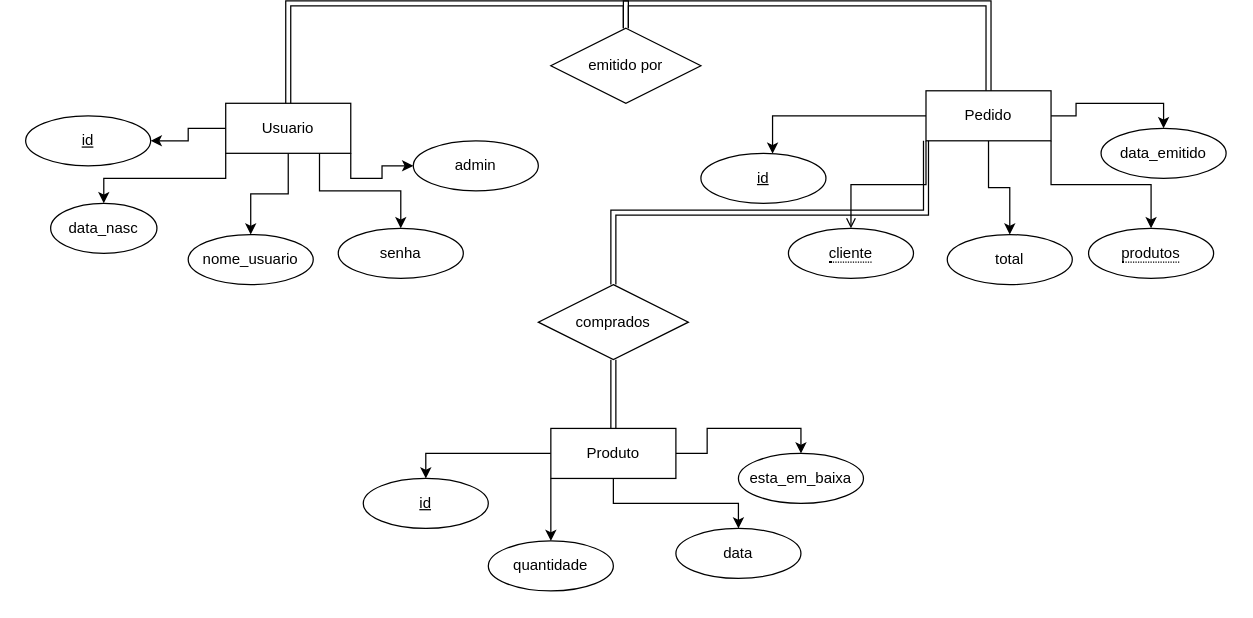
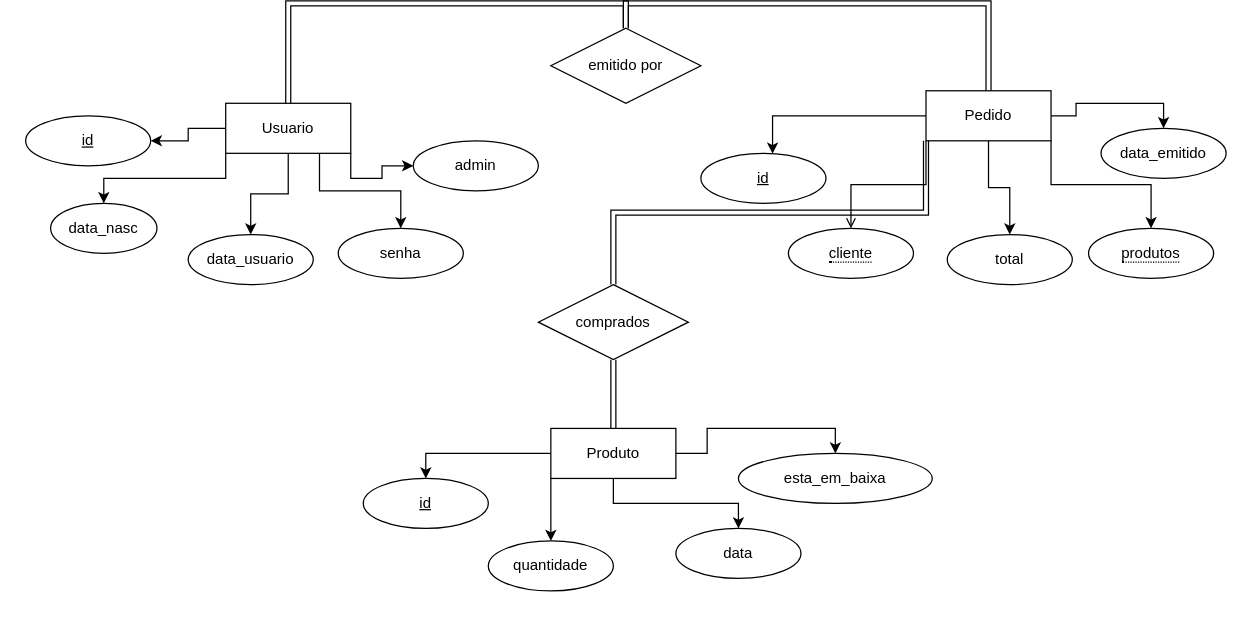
  <mxCell id="0" />
  <mxCell id="1" parent="0" />
  <mxCell id="2" style="edgeStyle=orthogonalEdgeStyle;rounded=0;orthogonalLoop=1;jettySize=auto;html=1;exitX=1;exitY=1;exitDx=0;exitDy=0;" edge="1" parent="1" source="7" target="23"><mxGeometry relative="1" as="geometry" /></mxCell>
  <mxCell id="3" style="edgeStyle=orthogonalEdgeStyle;rounded=0;orthogonalLoop=1;jettySize=auto;html=1;exitX=0.75;exitY=1;exitDx=0;exitDy=0;entryX=0.5;entryY=0;entryDx=0;entryDy=0;" edge="1" parent="1" source="7" target="22"><mxGeometry relative="1" as="geometry" /></mxCell>
  <mxCell id="4" style="edgeStyle=orthogonalEdgeStyle;rounded=0;orthogonalLoop=1;jettySize=auto;html=1;exitX=0.5;exitY=1;exitDx=0;exitDy=0;entryX=0.5;entryY=0;entryDx=0;entryDy=0;" edge="1" parent="1" source="7" target="21"><mxGeometry relative="1" as="geometry" /></mxCell>
  <mxCell id="5" style="edgeStyle=orthogonalEdgeStyle;rounded=0;orthogonalLoop=1;jettySize=auto;html=1;exitX=0;exitY=1;exitDx=0;exitDy=0;entryX=0.5;entryY=0;entryDx=0;entryDy=0;" edge="1" parent="1" source="7" target="24"><mxGeometry relative="1" as="geometry" /></mxCell>
  <mxCell id="6" style="edgeStyle=orthogonalEdgeStyle;rounded=0;orthogonalLoop=1;jettySize=auto;html=1;exitX=0;exitY=0.5;exitDx=0;exitDy=0;entryX=1;entryY=0.5;entryDx=0;entryDy=0;" edge="1" parent="1" source="7" target="20"><mxGeometry relative="1" as="geometry" /></mxCell>
  <mxCell id="7" value="Usuario" style="whiteSpace=wrap;html=1;align=center;" vertex="1" parent="1"><mxGeometry x="180" y="80" width="100" height="40" as="geometry" /></mxCell>
  <mxCell id="8" style="edgeStyle=orthogonalEdgeStyle;rounded=0;orthogonalLoop=1;jettySize=auto;html=1;exitX=0;exitY=0.5;exitDx=0;exitDy=0;entryX=0.573;entryY=0.008;entryDx=0;entryDy=0;entryPerimeter=0;" edge="1" parent="1" source="14" target="25"><mxGeometry relative="1" as="geometry" /></mxCell>
  <mxCell id="9" style="edgeStyle=orthogonalEdgeStyle;rounded=0;orthogonalLoop=1;jettySize=auto;html=1;exitX=0;exitY=1;exitDx=0;exitDy=0;entryX=0.5;entryY=0;entryDx=0;entryDy=0;endArrow=open;" edge="1" parent="1" source="14" target="26"><mxGeometry relative="1" as="geometry" /></mxCell>
  <mxCell id="10" style="edgeStyle=orthogonalEdgeStyle;rounded=0;orthogonalLoop=1;jettySize=auto;html=1;exitX=0.5;exitY=1;exitDx=0;exitDy=0;" edge="1" parent="1" source="14" target="29"><mxGeometry relative="1" as="geometry" /></mxCell>
  <mxCell id="11" style="edgeStyle=orthogonalEdgeStyle;rounded=0;orthogonalLoop=1;jettySize=auto;html=1;exitX=1;exitY=1;exitDx=0;exitDy=0;entryX=0.5;entryY=0;entryDx=0;entryDy=0;" edge="1" parent="1" source="14" target="28"><mxGeometry relative="1" as="geometry" /></mxCell>
  <mxCell id="12" style="edgeStyle=orthogonalEdgeStyle;rounded=0;orthogonalLoop=1;jettySize=auto;html=1;exitX=1;exitY=0.5;exitDx=0;exitDy=0;entryX=0.5;entryY=0;entryDx=0;entryDy=0;" edge="1" parent="1" source="14" target="27"><mxGeometry relative="1" as="geometry" /></mxCell>
  <mxCell id="13" style="edgeStyle=orthogonalEdgeStyle;rounded=0;orthogonalLoop=1;jettySize=auto;html=1;exitX=0.5;exitY=0;exitDx=0;exitDy=0;entryX=0.5;entryY=0;entryDx=0;entryDy=0;shape=link;" edge="1" parent="1" source="35" target="7"><mxGeometry relative="1" as="geometry" /></mxCell>
  <mxCell id="14" value="Pedido" style="whiteSpace=wrap;html=1;align=center;" vertex="1" parent="1"><mxGeometry x="740" y="70" width="100" height="40" as="geometry" /></mxCell>
  <mxCell id="15" style="edgeStyle=orthogonalEdgeStyle;rounded=0;orthogonalLoop=1;jettySize=auto;html=1;exitX=0;exitY=0.5;exitDx=0;exitDy=0;entryX=0.5;entryY=0;entryDx=0;entryDy=0;" edge="1" parent="1" source="19" target="30"><mxGeometry relative="1" as="geometry" /></mxCell>
  <mxCell id="16" style="edgeStyle=orthogonalEdgeStyle;rounded=0;orthogonalLoop=1;jettySize=auto;html=1;exitX=0;exitY=1;exitDx=0;exitDy=0;entryX=0.5;entryY=0;entryDx=0;entryDy=0;" edge="1" parent="1" source="19" target="31"><mxGeometry relative="1" as="geometry" /></mxCell>
  <mxCell id="17" style="edgeStyle=orthogonalEdgeStyle;rounded=0;orthogonalLoop=1;jettySize=auto;html=1;exitX=0.5;exitY=1;exitDx=0;exitDy=0;entryX=0.5;entryY=0;entryDx=0;entryDy=0;" edge="1" parent="1" source="19" target="32"><mxGeometry relative="1" as="geometry" /></mxCell>
  <mxCell id="18" style="edgeStyle=orthogonalEdgeStyle;rounded=0;orthogonalLoop=1;jettySize=auto;html=1;exitX=1;exitY=0.5;exitDx=0;exitDy=0;entryX=0.5;entryY=0;entryDx=0;entryDy=0;" edge="1" parent="1" source="19" target="33"><mxGeometry relative="1" as="geometry" /></mxCell>
  <mxCell id="19" value="Produto" style="whiteSpace=wrap;html=1;align=center;" vertex="1" parent="1"><mxGeometry x="440" y="340" width="100" height="40" as="geometry" /></mxCell>
  <mxCell id="20" value="id" style="ellipse;whiteSpace=wrap;html=1;align=center;fontStyle=4;" vertex="1" parent="1"><mxGeometry x="20" y="90" width="100" height="40" as="geometry" /></mxCell>
- <mxCell id="21" value="nome_usuario" style="ellipse;whiteSpace=wrap;html=1;align=center;" vertex="1" parent="1"><mxGeometry x="150" y="185" width="100" height="40" as="geometry" /></mxCell>
+ <mxCell id="21" value="data_usuario" style="ellipse;whiteSpace=wrap;html=1;align=center;" vertex="1" parent="1"><mxGeometry x="150" y="185" width="100" height="40" as="geometry" /></mxCell>
  <mxCell id="22" value="senha" style="ellipse;whiteSpace=wrap;html=1;align=center;" vertex="1" parent="1"><mxGeometry x="270" y="180" width="100" height="40" as="geometry" /></mxCell>
  <mxCell id="23" value="admin" style="ellipse;whiteSpace=wrap;html=1;align=center;" vertex="1" parent="1"><mxGeometry x="330" y="110" width="100" height="40" as="geometry" /></mxCell>
  <mxCell id="24" value="data_nasc" style="ellipse;whiteSpace=wrap;html=1;align=center;" vertex="1" parent="1"><mxGeometry x="40" y="160" width="85" height="40" as="geometry" /></mxCell>
  <mxCell id="25" value="id" style="ellipse;whiteSpace=wrap;html=1;align=center;fontStyle=4;" vertex="1" parent="1"><mxGeometry x="560" y="120" width="100" height="40" as="geometry" /></mxCell>
  <mxCell id="26" value="&lt;span style=&quot;border-bottom: 1px dotted&quot;&gt;cliente&lt;/span&gt;" style="ellipse;whiteSpace=wrap;html=1;align=center;" vertex="1" parent="1"><mxGeometry x="630" y="180" width="100" height="40" as="geometry" /></mxCell>
  <mxCell id="27" value="data_emitido" style="ellipse;whiteSpace=wrap;html=1;align=center;" vertex="1" parent="1"><mxGeometry x="880" y="100" width="100" height="40" as="geometry" /></mxCell>
  <mxCell id="28" value="&lt;span style=&quot;border-bottom: 1px dotted&quot;&gt;produtos&lt;/span&gt;" style="ellipse;whiteSpace=wrap;html=1;align=center;" vertex="1" parent="1"><mxGeometry x="870" y="180" width="100" height="40" as="geometry" /></mxCell>
  <mxCell id="29" value="total" style="ellipse;whiteSpace=wrap;html=1;align=center;" vertex="1" parent="1"><mxGeometry x="757" y="185" width="100" height="40" as="geometry" /></mxCell>
  <mxCell id="30" value="id" style="ellipse;whiteSpace=wrap;html=1;align=center;fontStyle=4;" vertex="1" parent="1"><mxGeometry x="290" y="380" width="100" height="40" as="geometry" /></mxCell>
  <mxCell id="31" value="quantidade" style="ellipse;whiteSpace=wrap;html=1;align=center;" vertex="1" parent="1"><mxGeometry x="390" y="430" width="100" height="40" as="geometry" /></mxCell>
  <mxCell id="32" value="data" style="ellipse;whiteSpace=wrap;html=1;align=center;" vertex="1" parent="1"><mxGeometry x="540" y="420" width="100" height="40" as="geometry" /></mxCell>
- <mxCell id="33" value="esta_em_baixa" style="ellipse;whiteSpace=wrap;html=1;align=center;" vertex="1" parent="1"><mxGeometry x="590" y="360" width="100" height="40" as="geometry" /></mxCell>
+ <mxCell id="33" value="esta_em_baixa" style="ellipse;whiteSpace=wrap;html=1;align=center;" vertex="1" parent="1"><mxGeometry x="590" y="360" width="155" height="40" as="geometry" /></mxCell>
  <mxCell id="34" value="" style="edgeStyle=orthogonalEdgeStyle;rounded=0;orthogonalLoop=1;jettySize=auto;html=1;exitX=0.5;exitY=0;exitDx=0;exitDy=0;entryX=0.5;entryY=0;entryDx=0;entryDy=0;shape=link;" edge="1" parent="1" source="14" target="35"><mxGeometry relative="1" as="geometry"><mxPoint x="790" y="70" as="sourcePoint" /><mxPoint x="230" y="80" as="targetPoint" /></mxGeometry></mxCell>
  <mxCell id="35" value="emitido por" style="shape=rhombus;perimeter=rhombusPerimeter;whiteSpace=wrap;html=1;align=center;" vertex="1" parent="1"><mxGeometry x="440" y="20" width="120" height="60" as="geometry" /></mxCell>
  <mxCell id="36" value="" style="edgeStyle=orthogonalEdgeStyle;rounded=0;orthogonalLoop=1;jettySize=auto;html=1;exitX=0;exitY=1;exitDx=0;exitDy=0;entryX=0.5;entryY=0;entryDx=0;entryDy=0;shape=link;" edge="1" parent="1" source="14" target="38"><mxGeometry relative="1" as="geometry"><mxPoint x="740" y="110" as="sourcePoint" /><mxPoint x="490" y="340" as="targetPoint" /></mxGeometry></mxCell>
  <mxCell id="37" style="edgeStyle=orthogonalEdgeStyle;rounded=0;orthogonalLoop=1;jettySize=auto;html=1;exitX=0.5;exitY=1;exitDx=0;exitDy=0;entryX=0.5;entryY=0;entryDx=0;entryDy=0;shape=link;" edge="1" parent="1" source="38" target="19"><mxGeometry relative="1" as="geometry" /></mxCell>
  <mxCell id="38" value="comprados" style="shape=rhombus;perimeter=rhombusPerimeter;whiteSpace=wrap;html=1;align=center;" vertex="1" parent="1"><mxGeometry x="430" y="225" width="120" height="60" as="geometry" /></mxCell>
